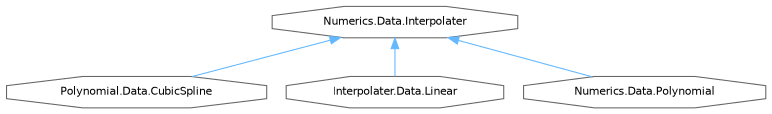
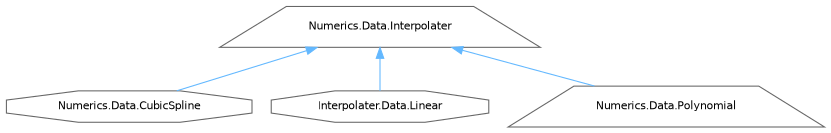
  digraph {
    rankdir=TB
    node [color=grey40 fillcolor=white fontname=Helvetica fontsize=10 shape=trapezium style=filled]
    edge [color=steelblue1 dir=back fontname=Helvetica fontsize=10 labelfontname=Helvetica labelfontsize=10 style=solid]
-   n1 [height=0.2 label="Numerics.Data.Interpolater" shape=octagon width=0.4]
-   n2 [height=0.2 label="Polynomial.Data.CubicSpline" shape=octagon width=0.4]
+   n1 [height=0.2 label="Numerics.Data.Interpolater" width=0.4]
+   n2 [height=0.2 label="Numerics.Data.CubicSpline" shape=octagon width=0.4]
    n3 [height=0.2 label="Interpolater.Data.Linear" shape=octagon width=0.4]
-   n4 [height=0.2 label="Numerics.Data.Polynomial" shape=octagon width=0.4]
+   n4 [height=0.2 label="Numerics.Data.Polynomial" width=0.4]
    n1 -> n2
    n1 -> n3
    n1 -> n4
  }
